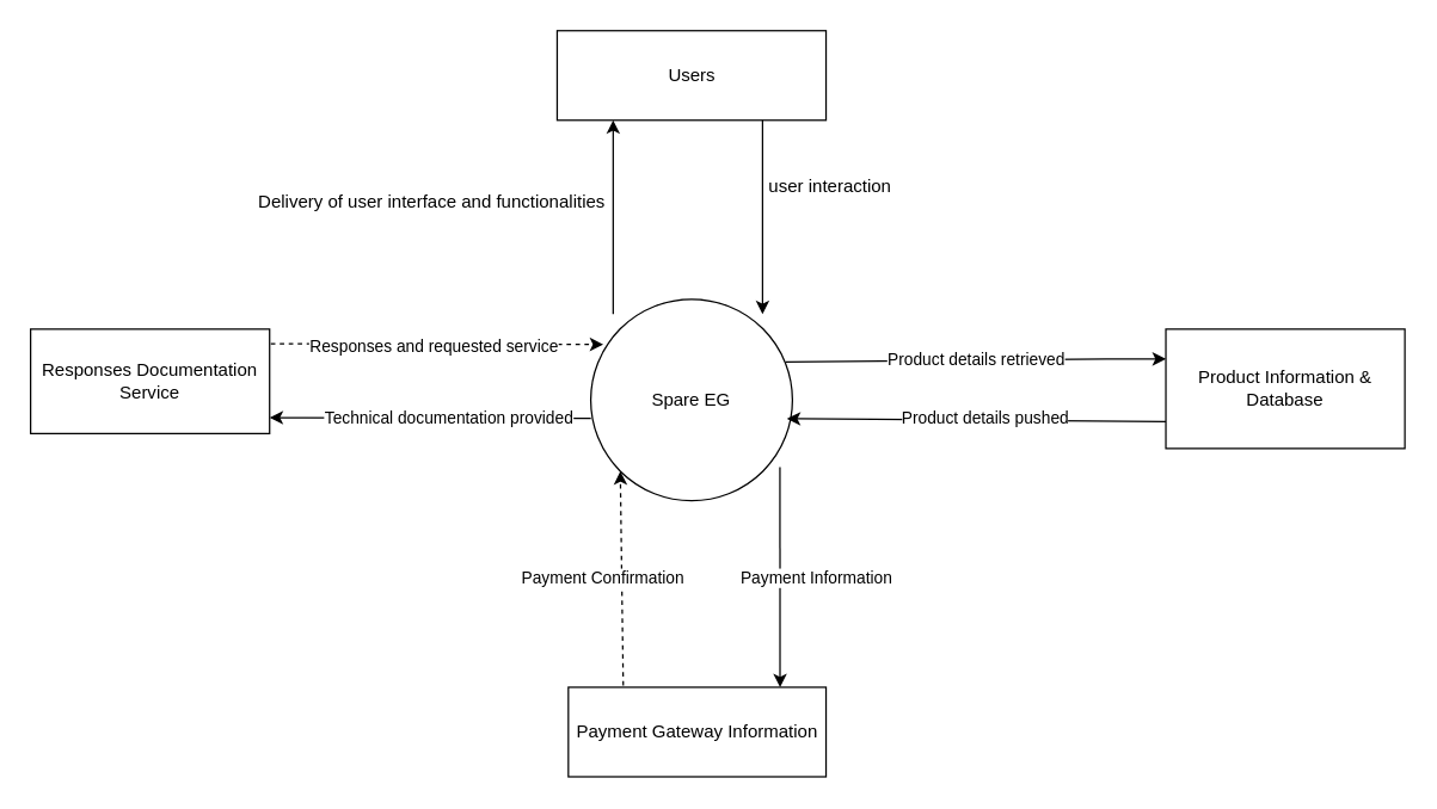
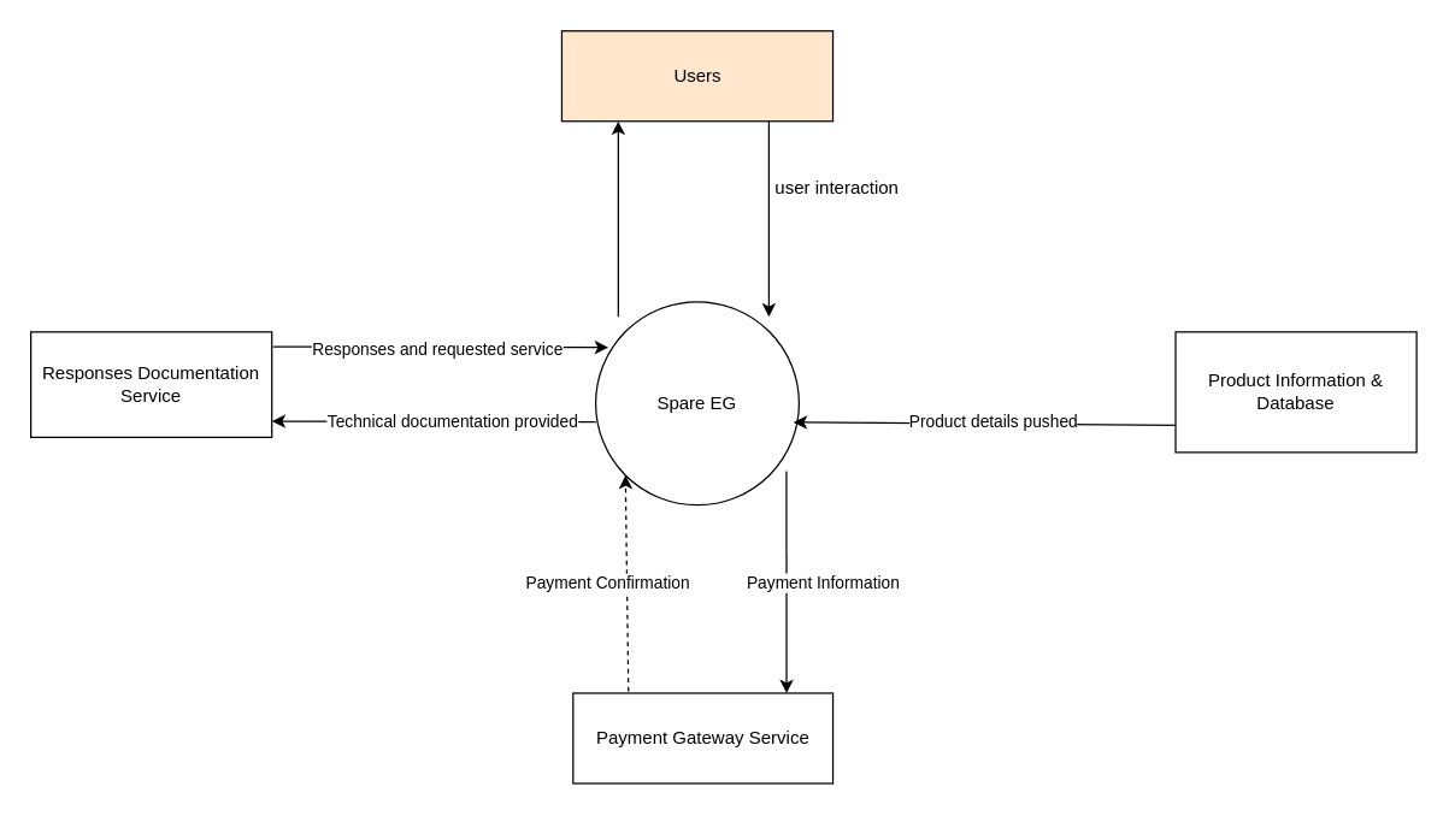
  <mxCell id="0" />
  <mxCell id="1" parent="0" />
  <mxCell id="2" value="Spare EG" style="ellipse;whiteSpace=wrap;html=1;aspect=fixed;" parent="1" vertex="1"><mxGeometry x="395" y="200" width="135" height="135" as="geometry" /></mxCell>
  <mxCell id="3" value="" style="endArrow=classic;html=1;rounded=0;entryX=0;entryY=1;entryDx=0;entryDy=0;" parent="1" edge="1"><mxGeometry relative="1" as="geometry"><mxPoint x="410" y="210" as="sourcePoint" /><mxPoint x="410" y="80" as="targetPoint" /></mxGeometry></mxCell>
- <mxCell id="4" value="Users" style="rounded=0;whiteSpace=wrap;html=1;" parent="1" vertex="1"><mxGeometry x="372.5" y="20" width="180" height="60" as="geometry" /></mxCell>
- <mxCell id="5" value="" style="endArrow=classic;html=1;rounded=0;entryX=0;entryY=0.25;entryDx=0;entryDy=0;exitX=0.967;exitY=0.311;exitDx=0;exitDy=0;exitPerimeter=0;" parent="1" source="2" target="9" edge="1"><mxGeometry relative="1" as="geometry"><mxPoint x="532.835" y="245.89" as="sourcePoint" /><mxPoint x="780" y="230" as="targetPoint" /><Array as="points"><mxPoint x="740" y="240" /></Array></mxGeometry></mxCell>
- <mxCell id="6" value="Product details retrieved" style="edgeLabel;resizable=0;html=1;align=center;verticalAlign=middle;" parent="5" connectable="0" vertex="1"><mxGeometry relative="1" as="geometry" /></mxCell>
+ <mxCell id="4" value="Users" style="rounded=0;whiteSpace=wrap;html=1;fillColor=#ffe6cc;" parent="1" vertex="1"><mxGeometry x="372.5" y="20" width="180" height="60" as="geometry" /></mxCell>
  <mxCell id="7" value="" style="endArrow=classic;html=1;rounded=0;exitX=0;exitY=1;exitDx=0;exitDy=0;entryX=0.973;entryY=0.726;entryDx=0;entryDy=0;entryPerimeter=0;" parent="1" edge="1"><mxGeometry relative="1" as="geometry"><mxPoint x="780" y="281.99" as="sourcePoint" /><mxPoint x="526.355" y="280" as="targetPoint" /><Array as="points" /></mxGeometry></mxCell>
  <mxCell id="8" value="Product details pushed" style="edgeLabel;resizable=0;html=1;align=center;verticalAlign=middle;" parent="7" connectable="0" vertex="1"><mxGeometry relative="1" as="geometry"><mxPoint x="5" y="-1" as="offset" /></mxGeometry></mxCell>
  <mxCell id="9" value="Product Information &amp;amp; Database" style="rounded=0;whiteSpace=wrap;html=1;" parent="1" vertex="1"><mxGeometry x="780" y="220" width="160" height="80" as="geometry" /></mxCell>
- <mxCell id="10" value="Payment Gateway Information" style="rounded=0;whiteSpace=wrap;html=1;" parent="1" vertex="1"><mxGeometry x="380" y="460" width="172.5" height="60" as="geometry" /></mxCell>
+ <mxCell id="10" value="Payment Gateway Service" style="rounded=0;whiteSpace=wrap;html=1;" parent="1" vertex="1"><mxGeometry x="380" y="460" width="172.5" height="60" as="geometry" /></mxCell>
  <mxCell id="11" value="Responses Documentation Service" style="rounded=0;whiteSpace=wrap;html=1;" parent="1" vertex="1"><mxGeometry x="20" y="220" width="160" height="70" as="geometry" /></mxCell>
- <mxCell id="12" value="" style="endArrow=classic;html=1;rounded=0;entryX=0.062;entryY=0.224;entryDx=0;entryDy=0;entryPerimeter=0;exitX=1.005;exitY=0.14;exitDx=0;exitDy=0;exitPerimeter=0;dashed=1;" parent="1" source="11" target="2" edge="1"><mxGeometry relative="1" as="geometry"><mxPoint x="180" y="230" as="sourcePoint" /><mxPoint x="397.16" y="234.205" as="targetPoint" /></mxGeometry></mxCell>
+ <mxCell id="12" value="" style="endArrow=classic;html=1;rounded=0;entryX=0.062;entryY=0.224;entryDx=0;entryDy=0;entryPerimeter=0;exitX=1.005;exitY=0.14;exitDx=0;exitDy=0;exitPerimeter=0;" parent="1" source="11" target="2" edge="1"><mxGeometry relative="1" as="geometry"><mxPoint x="180" y="230" as="sourcePoint" /><mxPoint x="397.16" y="234.205" as="targetPoint" /></mxGeometry></mxCell>
  <mxCell id="13" value="Responses and requested service" style="edgeLabel;resizable=0;html=1;align=center;verticalAlign=middle;" parent="12" connectable="0" vertex="1"><mxGeometry relative="1" as="geometry"><mxPoint x="-2" y="1" as="offset" /></mxGeometry></mxCell>
  <mxCell id="14" value="" style="endArrow=classic;html=1;rounded=0;entryX=0;entryY=1;entryDx=0;entryDy=0;exitX=0.213;exitY=-0.02;exitDx=0;exitDy=0;exitPerimeter=0;dashed=1;" parent="1" source="10" target="2" edge="1"><mxGeometry relative="1" as="geometry"><mxPoint x="420" y="450" as="sourcePoint" /><mxPoint x="420" y="340" as="targetPoint" /></mxGeometry></mxCell>
  <mxCell id="15" value="Payment Confirmation" style="edgeLabel;resizable=0;html=1;align=center;verticalAlign=middle;" parent="14" connectable="0" vertex="1"><mxGeometry relative="1" as="geometry"><mxPoint x="-13" as="offset" /></mxGeometry></mxCell>
  <mxCell id="16" value="" style="endArrow=classic;html=1;rounded=0;entryX=0.695;entryY=-0.073;entryDx=0;entryDy=0;exitX=0.938;exitY=0.833;exitDx=0;exitDy=0;exitPerimeter=0;entryPerimeter=0;" parent="1" source="2" edge="1"><mxGeometry relative="1" as="geometry"><mxPoint x="520.005" y="331.145" as="sourcePoint" /><mxPoint x="521.714" y="460" as="targetPoint" /></mxGeometry></mxCell>
  <mxCell id="17" value="Payment Information" style="edgeLabel;resizable=0;html=1;align=center;verticalAlign=middle;" parent="16" connectable="0" vertex="1"><mxGeometry relative="1" as="geometry"><mxPoint x="24" as="offset" /></mxGeometry></mxCell>
  <mxCell id="18" value="" style="endArrow=classic;html=1;rounded=0;entryX=0.985;entryY=0.847;entryDx=0;entryDy=0;exitX=-0.017;exitY=0.591;exitDx=0;exitDy=0;exitPerimeter=0;entryPerimeter=0;" parent="1" edge="1"><mxGeometry relative="1" as="geometry"><mxPoint x="395.105" y="279.785" as="sourcePoint" /><mxPoint x="180" y="279.29" as="targetPoint" /><Array as="points" /></mxGeometry></mxCell>
  <mxCell id="19" value="Technical documentation provided" style="edgeLabel;resizable=0;html=1;align=center;verticalAlign=middle;" parent="18" connectable="0" vertex="1"><mxGeometry relative="1" as="geometry"><mxPoint x="12" as="offset" /></mxGeometry></mxCell>
- <mxCell id="20" value="Delivery of user interface and functionalities&amp;nbsp;" style="text;html=1;align=center;verticalAlign=middle;resizable=0;points=[];autosize=1;strokeColor=none;fillColor=none;" vertex="1" parent="1"><mxGeometry x="160" y="120" width="260" height="30" as="geometry" /></mxCell>
  <mxCell id="21" value="" style="endArrow=classic;html=1;rounded=0;" edge="1" parent="1"><mxGeometry relative="1" as="geometry"><mxPoint x="510" y="80" as="sourcePoint" /><mxPoint x="510" y="210" as="targetPoint" /></mxGeometry></mxCell>
  <mxCell id="22" value="user interaction" style="text;html=1;align=center;verticalAlign=middle;resizable=0;points=[];autosize=1;strokeColor=none;fillColor=none;" vertex="1" parent="1"><mxGeometry x="500" y="110" width="110" height="30" as="geometry" /></mxCell>
